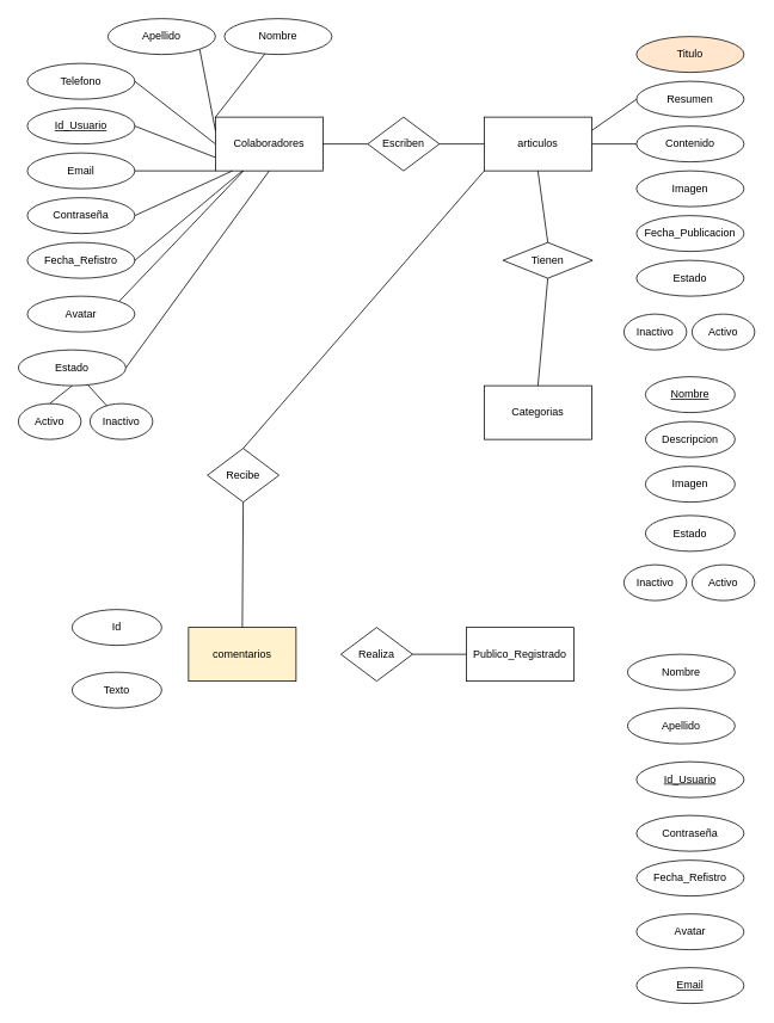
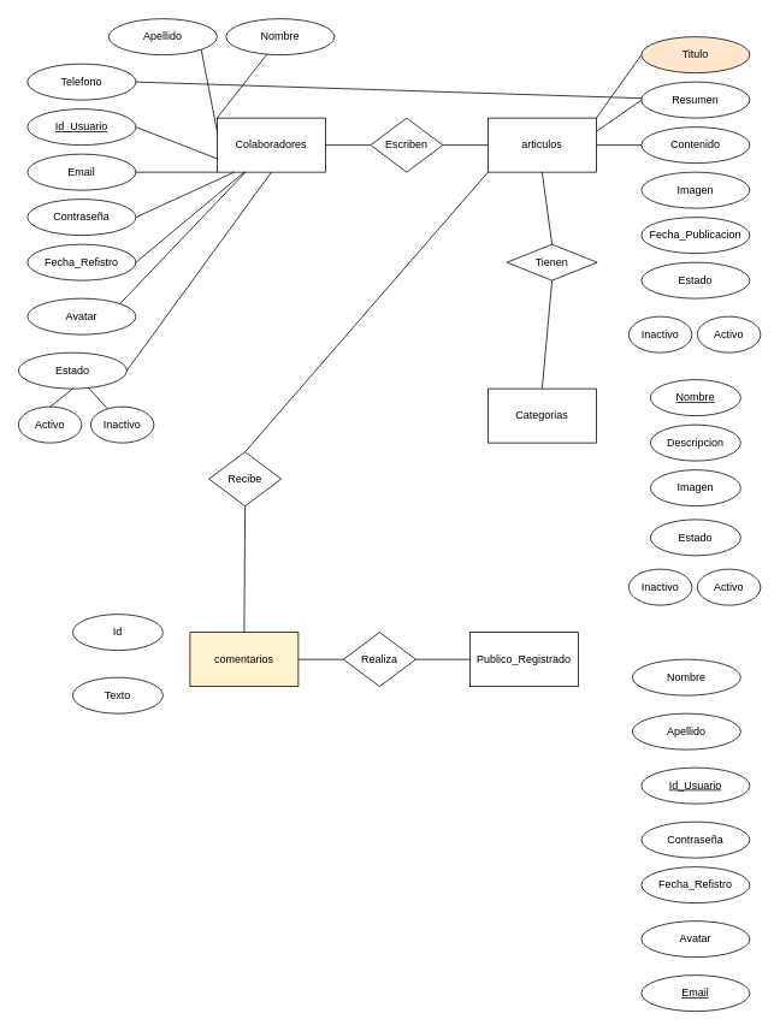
  <mxCell id="0" />
  <mxCell id="1" parent="0" />
  <mxCell id="2" value="Colaboradores" style="rounded=0;whiteSpace=wrap;html=1;" vertex="1" parent="1"><mxGeometry x="240" y="130" width="120" height="60" as="geometry" /></mxCell>
  <mxCell id="3" value="articulos" style="rounded=0;whiteSpace=wrap;html=1;" vertex="1" parent="1"><mxGeometry x="540" y="130" width="120" height="60" as="geometry" /></mxCell>
  <mxCell id="4" value="comentarios" style="rounded=0;whiteSpace=wrap;html=1;fillColor=#fff2cc;" vertex="1" parent="1"><mxGeometry x="210" y="700" width="120" height="60" as="geometry" /></mxCell>
  <mxCell id="5" value="Publico_Registrado" style="rounded=0;whiteSpace=wrap;html=1;" vertex="1" parent="1"><mxGeometry x="520" y="700" width="120" height="60" as="geometry" /></mxCell>
  <mxCell id="6" value="Categorias" style="rounded=0;whiteSpace=wrap;html=1;" vertex="1" parent="1"><mxGeometry x="540" y="430" width="120" height="60" as="geometry" /></mxCell>
  <mxCell id="7" value="Nombre" style="ellipse;whiteSpace=wrap;html=1;" vertex="1" parent="1"><mxGeometry x="250" y="20" width="120" height="40" as="geometry" /></mxCell>
  <mxCell id="8" style="edgeStyle=none;html=1;exitX=1;exitY=1;exitDx=0;exitDy=0;entryX=0;entryY=0.25;entryDx=0;entryDy=0;endArrow=none;endFill=0;" edge="1" parent="1" source="9" target="2"><mxGeometry relative="1" as="geometry" /></mxCell>
  <mxCell id="9" value="Apellido" style="ellipse;whiteSpace=wrap;html=1;" vertex="1" parent="1"><mxGeometry x="120" y="20" width="120" height="40" as="geometry" /></mxCell>
  <mxCell id="10" value="Telefono" style="ellipse;whiteSpace=wrap;html=1;" vertex="1" parent="1"><mxGeometry x="30" y="70" width="120" height="40" as="geometry" /></mxCell>
  <mxCell id="11" value="&lt;u&gt;Id_Usuario&lt;/u&gt;" style="ellipse;whiteSpace=wrap;html=1;" vertex="1" parent="1"><mxGeometry x="30" y="120" width="120" height="40" as="geometry" /></mxCell>
  <mxCell id="12" value="Email" style="ellipse;whiteSpace=wrap;html=1;" vertex="1" parent="1"><mxGeometry x="30" y="170" width="120" height="40" as="geometry" /></mxCell>
  <mxCell id="13" value="Contraseña" style="ellipse;whiteSpace=wrap;html=1;" vertex="1" parent="1"><mxGeometry x="30" y="220" width="120" height="40" as="geometry" /></mxCell>
  <mxCell id="14" value="Fecha_Refistro" style="ellipse;whiteSpace=wrap;html=1;" vertex="1" parent="1"><mxGeometry x="30" y="270" width="120" height="40" as="geometry" /></mxCell>
  <mxCell id="15" value="Activo" style="ellipse;whiteSpace=wrap;html=1;" vertex="1" parent="1"><mxGeometry y="450" width="70" height="40" as="geometry" x="20" /></mxCell>
  <mxCell id="16" value="Inactivo" style="ellipse;whiteSpace=wrap;html=1;" vertex="1" parent="1"><mxGeometry x="100" y="450" width="70" height="40" as="geometry" /></mxCell>
  <mxCell id="17" value="Avatar" style="ellipse;whiteSpace=wrap;html=1;" vertex="1" parent="1"><mxGeometry x="30" y="330" width="120" height="40" as="geometry" /></mxCell>
  <mxCell id="18" value="Estado" style="ellipse;whiteSpace=wrap;html=1;" vertex="1" parent="1"><mxGeometry y="390" width="120" height="40" as="geometry" x="20" /></mxCell>
  <mxCell id="19" value="Titulo" style="ellipse;whiteSpace=wrap;html=1;fillColor=#ffe6cc;" vertex="1" parent="1"><mxGeometry x="710" y="40" width="120" height="40" as="geometry" /></mxCell>
  <mxCell id="20" value="Resumen" style="ellipse;whiteSpace=wrap;html=1;" vertex="1" parent="1"><mxGeometry x="710" y="90" width="120" height="40" as="geometry" /></mxCell>
  <mxCell id="21" value="Contenido" style="ellipse;whiteSpace=wrap;html=1;" vertex="1" parent="1"><mxGeometry x="710" y="140" width="120" height="40" as="geometry" /></mxCell>
  <mxCell id="22" value="Imagen" style="ellipse;whiteSpace=wrap;html=1;" vertex="1" parent="1"><mxGeometry x="710" y="190" width="120" height="40" as="geometry" /></mxCell>
  <mxCell id="23" value="Fecha_Publicacion" style="ellipse;whiteSpace=wrap;html=1;" vertex="1" parent="1"><mxGeometry x="710" y="240" width="120" height="40" as="geometry" /></mxCell>
  <mxCell id="24" value="Estado" style="ellipse;whiteSpace=wrap;html=1;" vertex="1" parent="1"><mxGeometry x="710" y="290" width="120" height="40" as="geometry" /></mxCell>
  <mxCell id="25" value="Activo" style="ellipse;whiteSpace=wrap;html=1;" vertex="1" parent="1"><mxGeometry x="772" y="350" width="70" height="40" as="geometry" /></mxCell>
  <mxCell id="26" value="Inactivo" style="ellipse;whiteSpace=wrap;html=1;" vertex="1" parent="1"><mxGeometry x="696" y="350" width="70" height="40" as="geometry" /></mxCell>
  <mxCell id="27" value="" style="endArrow=none;html=1;exitX=0;exitY=0;exitDx=0;exitDy=0;" edge="1" parent="1" source="2" target="7"><mxGeometry width="50" height="50" relative="1" as="geometry"><mxPoint x="440" y="240" as="sourcePoint" /><mxPoint x="150" y="60" as="targetPoint" /></mxGeometry></mxCell>
- <mxCell id="28" value="" style="endArrow=none;html=1;entryX=0;entryY=0.5;entryDx=0;entryDy=0;exitX=1;exitY=0.5;exitDx=0;exitDy=0;" edge="1" parent="1" source="10" target="2"><mxGeometry width="50" height="50" relative="1" as="geometry"><mxPoint x="150" y="170" as="sourcePoint" /><mxPoint x="200" y="120" as="targetPoint" /></mxGeometry></mxCell>
+ <mxCell id="28" value="" style="endArrow=none;html=1;exitX=1;exitY=0.5;exitDx=0;exitDy=0;" edge="1" parent="1" source="10" target="20"><mxGeometry width="50" height="50" relative="1" as="geometry"><mxPoint x="150" y="170" as="sourcePoint" /><mxPoint x="200" y="120" as="targetPoint" /></mxGeometry></mxCell>
  <mxCell id="29" value="" style="endArrow=none;html=1;entryX=0;entryY=0.75;entryDx=0;entryDy=0;exitX=1;exitY=0.5;exitDx=0;exitDy=0;" edge="1" parent="1" source="11" target="2"><mxGeometry width="50" height="50" relative="1" as="geometry"><mxPoint x="350" y="300" as="sourcePoint" /><mxPoint x="400" y="250" as="targetPoint" /><Array as="points" /></mxGeometry></mxCell>
  <mxCell id="30" value="" style="endArrow=none;html=1;entryX=0;entryY=1;entryDx=0;entryDy=0;exitX=1;exitY=0.5;exitDx=0;exitDy=0;" edge="1" parent="1" source="12" target="2"><mxGeometry width="50" height="50" relative="1" as="geometry"><mxPoint x="150" y="280" as="sourcePoint" /><mxPoint x="200" y="230" as="targetPoint" /></mxGeometry></mxCell>
  <mxCell id="31" value="" style="endArrow=none;html=1;entryX=0.158;entryY=1;entryDx=0;entryDy=0;entryPerimeter=0;exitX=1;exitY=0.5;exitDx=0;exitDy=0;" edge="1" parent="1" source="13" target="2"><mxGeometry width="50" height="50" relative="1" as="geometry"><mxPoint x="150" y="330" as="sourcePoint" /><mxPoint x="270" y="190" as="targetPoint" /></mxGeometry></mxCell>
  <mxCell id="32" value="" style="endArrow=none;html=1;entryX=0.25;entryY=1;entryDx=0;entryDy=0;exitX=1;exitY=0.5;exitDx=0;exitDy=0;" edge="1" parent="1" source="14" target="2"><mxGeometry width="50" height="50" relative="1" as="geometry"><mxPoint x="150" y="385" as="sourcePoint" /><mxPoint x="300" y="200" as="targetPoint" /></mxGeometry></mxCell>
  <mxCell id="33" value="" style="endArrow=none;html=1;exitX=1;exitY=0;exitDx=0;exitDy=0;" edge="1" parent="1" source="17" target="2"><mxGeometry width="50" height="50" relative="1" as="geometry"><mxPoint x="350" y="300" as="sourcePoint" /><mxPoint x="285" y="195" as="targetPoint" /></mxGeometry></mxCell>
  <mxCell id="34" value="" style="endArrow=none;html=1;exitX=1;exitY=0.5;exitDx=0;exitDy=0;entryX=0.5;entryY=1;entryDx=0;entryDy=0;" edge="1" parent="1" source="18" target="2"><mxGeometry width="50" height="50" relative="1" as="geometry"><mxPoint x="350" y="300" as="sourcePoint" /><mxPoint x="400" y="250" as="targetPoint" /></mxGeometry></mxCell>
  <mxCell id="35" value="" style="endArrow=none;html=1;" edge="1" parent="1" source="16" target="18"><mxGeometry width="50" height="50" relative="1" as="geometry"><mxPoint x="350" y="500" as="sourcePoint" /><mxPoint x="260" y="470" as="targetPoint" /></mxGeometry></mxCell>
  <mxCell id="36" value="" style="endArrow=none;html=1;entryX=0.5;entryY=1;entryDx=0;entryDy=0;exitX=0.5;exitY=0;exitDx=0;exitDy=0;" edge="1" parent="1" source="15" target="18"><mxGeometry width="50" height="50" relative="1" as="geometry"><mxPoint x="350" y="500" as="sourcePoint" /><mxPoint x="400" y="450" as="targetPoint" /></mxGeometry></mxCell>
  <mxCell id="37" value="&lt;u&gt;Nombre&lt;/u&gt;" style="ellipse;whiteSpace=wrap;html=1;" vertex="1" parent="1"><mxGeometry x="720" y="420" width="100" height="40" as="geometry" /></mxCell>
  <mxCell id="38" value="Descripcion&lt;span style=&quot;color: rgba(0, 0, 0, 0); font-family: monospace; font-size: 0px; text-align: start;&quot;&gt;%3CmxGraphModel%3E%3Croot%3E%3CmxCell%20id%3D%220%22%2F%3E%3CmxCell%20id%3D%221%22%20parent%3D%220%22%2F%3E%3CmxCell%20id%3D%222%22%20value%3D%22Nombre%22%20style%3D%22ellipse%3BwhiteSpace%3Dwrap%3Bhtml%3D1%3B%22%20vertex%3D%221%22%20parent%3D%221%22%3E%3CmxGeometry%20x%3D%22700%22%20y%3D%22410%22%20width%3D%22100%22%20height%3D%2240%22%20as%3D%22geometry%22%2F%3E%3C%2FmxCell%3E%3C%2Froot%3E%3C%2FmxGraphModel%3E&lt;/span&gt;" style="ellipse;whiteSpace=wrap;html=1;" vertex="1" parent="1"><mxGeometry x="720" y="470" width="100" height="40" as="geometry" /></mxCell>
  <mxCell id="39" value="Imagen" style="ellipse;whiteSpace=wrap;html=1;" vertex="1" parent="1"><mxGeometry x="720" y="520" width="100" height="40" as="geometry" /></mxCell>
  <mxCell id="40" value="Estado" style="ellipse;whiteSpace=wrap;html=1;" vertex="1" parent="1"><mxGeometry x="720" y="575" width="100" height="40" as="geometry" /></mxCell>
  <mxCell id="41" value="Id" style="ellipse;whiteSpace=wrap;html=1;" vertex="1" parent="1"><mxGeometry x="80" y="680" width="100" height="40" as="geometry" /></mxCell>
  <mxCell id="42" value="Texto" style="ellipse;whiteSpace=wrap;html=1;" vertex="1" parent="1"><mxGeometry x="80" y="750" width="100" height="40" as="geometry" /></mxCell>
  <mxCell id="43" value="Inactivo" style="ellipse;whiteSpace=wrap;html=1;" vertex="1" parent="1"><mxGeometry x="696" y="630" width="70" height="40" as="geometry" /></mxCell>
  <mxCell id="44" value="Activo" style="ellipse;whiteSpace=wrap;html=1;" vertex="1" parent="1"><mxGeometry x="772" y="630" width="70" height="40" as="geometry" /></mxCell>
  <mxCell id="45" value="Nombre" style="ellipse;whiteSpace=wrap;html=1;" vertex="1" parent="1"><mxGeometry x="700" y="730" width="120" height="40" as="geometry" /></mxCell>
  <mxCell id="46" value="Apellido" style="ellipse;whiteSpace=wrap;html=1;" vertex="1" parent="1"><mxGeometry x="700" y="790" width="120" height="40" as="geometry" /></mxCell>
  <mxCell id="47" value="&lt;u&gt;Id_Usuario&lt;/u&gt;" style="ellipse;whiteSpace=wrap;html=1;" vertex="1" parent="1"><mxGeometry x="710" y="850" width="120" height="40" as="geometry" /></mxCell>
  <mxCell id="48" value="Contraseña" style="ellipse;whiteSpace=wrap;html=1;" vertex="1" parent="1"><mxGeometry x="710" y="910" width="120" height="40" as="geometry" /></mxCell>
  <mxCell id="49" value="Fecha_Refistro" style="ellipse;whiteSpace=wrap;html=1;" vertex="1" parent="1"><mxGeometry x="710" y="960" width="120" height="40" as="geometry" /></mxCell>
  <mxCell id="50" value="Avatar" style="ellipse;whiteSpace=wrap;html=1;" vertex="1" parent="1"><mxGeometry x="710" y="1020" width="120" height="40" as="geometry" /></mxCell>
  <mxCell id="51" value="&lt;u&gt;Email&lt;/u&gt;" style="ellipse;whiteSpace=wrap;html=1;" vertex="1" parent="1"><mxGeometry x="710" y="1080" width="120" height="40" as="geometry" /></mxCell>
  <mxCell id="52" value="Escriben" style="rhombus;whiteSpace=wrap;html=1;" vertex="1" parent="1"><mxGeometry x="410" y="130" width="80" height="60" as="geometry" /></mxCell>
  <mxCell id="53" value="Tienen" style="rhombus;whiteSpace=wrap;html=1;" vertex="1" parent="1"><mxGeometry x="561" y="270" width="100" height="40" as="geometry" /></mxCell>
  <mxCell id="54" value="Realiza" style="rhombus;whiteSpace=wrap;html=1;" vertex="1" parent="1"><mxGeometry x="380" y="700" width="80" height="60" as="geometry" /></mxCell>
  <mxCell id="55" value="Recibe" style="rhombus;whiteSpace=wrap;html=1;" vertex="1" parent="1"><mxGeometry x="231" y="500" width="80" height="60" as="geometry" /></mxCell>
  <mxCell id="56" value="" style="endArrow=none;html=1;exitX=1;exitY=0.5;exitDx=0;exitDy=0;" edge="1" parent="1" source="2"><mxGeometry width="50" height="50" relative="1" as="geometry"><mxPoint x="410" y="380" as="sourcePoint" /><mxPoint x="410" y="160" as="targetPoint" /></mxGeometry></mxCell>
  <mxCell id="57" value="" style="endArrow=none;html=1;exitX=1;exitY=0.5;exitDx=0;exitDy=0;" edge="1" parent="1"><mxGeometry width="50" height="50" relative="1" as="geometry"><mxPoint x="490" y="160" as="sourcePoint" /><mxPoint x="540" y="160" as="targetPoint" /></mxGeometry></mxCell>
  <mxCell id="58" value="" style="endArrow=none;html=1;entryX=0.5;entryY=1;entryDx=0;entryDy=0;exitX=0.5;exitY=0;exitDx=0;exitDy=0;" edge="1" parent="1" source="53" target="3"><mxGeometry width="50" height="50" relative="1" as="geometry"><mxPoint x="450" y="280" as="sourcePoint" /><mxPoint x="500" y="230" as="targetPoint" /></mxGeometry></mxCell>
  <mxCell id="59" value="" style="endArrow=none;html=1;entryX=0.5;entryY=1;entryDx=0;entryDy=0;exitX=0.5;exitY=0;exitDx=0;exitDy=0;" edge="1" parent="1" source="6" target="53"><mxGeometry width="50" height="50" relative="1" as="geometry"><mxPoint x="450" y="400" as="sourcePoint" /><mxPoint x="500" y="350" as="targetPoint" /></mxGeometry></mxCell>
  <mxCell id="60" value="" style="endArrow=none;html=1;entryX=0;entryY=0.5;entryDx=0;entryDy=0;exitX=1;exitY=0.5;exitDx=0;exitDy=0;" edge="1" parent="1" source="54" target="5"><mxGeometry width="50" height="50" relative="1" as="geometry"><mxPoint x="450" y="640" as="sourcePoint" /><mxPoint x="500" y="590" as="targetPoint" /></mxGeometry></mxCell>
+ <mxCell id="61" value="" style="endArrow=none;html=1;entryX=0;entryY=0.5;entryDx=0;entryDy=0;exitX=1;exitY=0.5;exitDx=0;exitDy=0;" edge="1" parent="1" source="4" target="54"><mxGeometry width="50" height="50" relative="1" as="geometry"><mxPoint x="470" y="740" as="sourcePoint" /><mxPoint x="530" y="740" as="targetPoint" /></mxGeometry></mxCell>
  <mxCell id="62" value="" style="endArrow=none;html=1;entryX=0;entryY=1;entryDx=0;entryDy=0;exitX=0.5;exitY=0;exitDx=0;exitDy=0;" edge="1" parent="1" source="55" target="3"><mxGeometry width="50" height="50" relative="1" as="geometry"><mxPoint x="450" y="400" as="sourcePoint" /><mxPoint x="500" y="350" as="targetPoint" /></mxGeometry></mxCell>
  <mxCell id="63" value="" style="endArrow=none;html=1;entryX=0.5;entryY=1;entryDx=0;entryDy=0;exitX=0.5;exitY=0;exitDx=0;exitDy=0;" edge="1" parent="1" source="4" target="55"><mxGeometry width="50" height="50" relative="1" as="geometry"><mxPoint x="450" y="640" as="sourcePoint" /><mxPoint x="500" y="590" as="targetPoint" /></mxGeometry></mxCell>
+ <mxCell id="64" value="" style="endArrow=none;html=1;entryX=0;entryY=0.5;entryDx=0;entryDy=0;exitX=1;exitY=0;exitDx=0;exitDy=0;" edge="1" parent="1" source="3" target="19"><mxGeometry width="50" height="50" relative="1" as="geometry"><mxPoint x="590" y="150" as="sourcePoint" /><mxPoint x="640" y="100" as="targetPoint" /></mxGeometry></mxCell>
  <mxCell id="65" value="" style="endArrow=none;html=1;entryX=0;entryY=0.5;entryDx=0;entryDy=0;exitX=1;exitY=0.25;exitDx=0;exitDy=0;" edge="1" parent="1" source="3" target="20"><mxGeometry width="50" height="50" relative="1" as="geometry"><mxPoint x="640" y="180" as="sourcePoint" /><mxPoint x="690" y="130" as="targetPoint" /></mxGeometry></mxCell>
  <mxCell id="66" value="" style="endArrow=none;html=1;entryX=0;entryY=0.5;entryDx=0;entryDy=0;exitX=1;exitY=0.5;exitDx=0;exitDy=0;" edge="1" parent="1" source="3" target="21"><mxGeometry width="50" height="50" relative="1" as="geometry"><mxPoint x="640" y="180" as="sourcePoint" /><mxPoint x="690" y="130" as="targetPoint" /></mxGeometry></mxCell>
